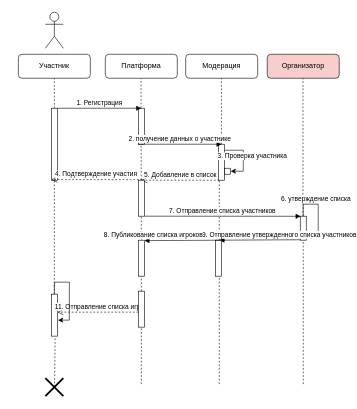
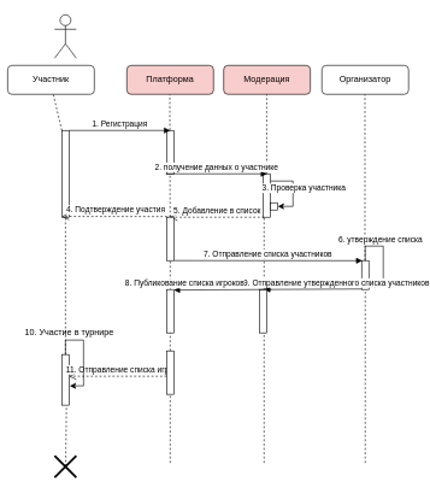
  <mxCell id="0" />
  <mxCell id="1" parent="0" />
  <mxCell id="2" value="" style="endArrow=none;dashed=1;html=1;rounded=0;startArrow=none;exitX=0.488;exitY=-0.008;exitDx=0;exitDy=0;exitPerimeter=0;" edge="1" parent="1" source="27"><mxGeometry width="50" height="50" relative="1" as="geometry"><mxPoint x="234.47" y="240" as="sourcePoint" /><mxPoint x="234.47" y="130" as="targetPoint" /></mxGeometry></mxCell>
  <mxCell id="3" value="" style="shape=umlActor;verticalLabelPosition=bottom;verticalAlign=top;html=1;outlineConnect=0;" vertex="1" parent="1"><mxGeometry x="75" y="20" width="30" height="60" as="geometry" /></mxCell>
- <mxCell id="4" value="Участник" style="rounded=1;whiteSpace=wrap;html=1;" vertex="1" parent="1"><mxGeometry x="30" y="90" width="120" height="40" as="geometry" /></mxCell>
- <mxCell id="5" value="Платформа" style="rounded=1;whiteSpace=wrap;html=1;" vertex="1" parent="1"><mxGeometry x="175" y="90" width="120" height="40" as="geometry" /></mxCell>
- <mxCell id="6" value="Организатор" style="rounded=1;whiteSpace=wrap;html=1;fillColor=#f8cecc;" vertex="1" parent="1"><mxGeometry x="445" y="90" width="120" height="40" as="geometry" /></mxCell>
- <mxCell id="7" value="Модерация" style="rounded=1;whiteSpace=wrap;html=1;" vertex="1" parent="1"><mxGeometry x="309" y="90" width="120" height="40" as="geometry" /></mxCell>
+ <mxCell id="4" value="Участник" style="rounded=1;whiteSpace=wrap;html=1;" vertex="1" parent="1"><mxGeometry x="10" y="90" width="120" height="40" as="geometry" /></mxCell>
+ <mxCell id="5" value="Платформа" style="rounded=1;whiteSpace=wrap;html=1;fillColor=#f8cecc;" vertex="1" parent="1"><mxGeometry x="175" y="90" width="120" height="40" as="geometry" /></mxCell>
+ <mxCell id="6" value="Организатор" style="rounded=1;whiteSpace=wrap;html=1;" vertex="1" parent="1"><mxGeometry x="445" y="90" width="120" height="40" as="geometry" /></mxCell>
+ <mxCell id="7" value="Модерация" style="rounded=1;whiteSpace=wrap;html=1;fillColor=#f8cecc;" vertex="1" parent="1"><mxGeometry x="309" y="90" width="120" height="40" as="geometry" /></mxCell>
  <mxCell id="8" value="" style="endArrow=none;dashed=1;html=1;rounded=0;startArrow=none;" edge="1" parent="1" source="11" target="4"><mxGeometry width="50" height="50" relative="1" as="geometry"><mxPoint x="90" y="770" as="sourcePoint" /><mxPoint x="545" y="200" as="targetPoint" /></mxGeometry></mxCell>
  <mxCell id="9" value="" style="endArrow=none;dashed=1;html=1;rounded=0;startArrow=none;" edge="1" parent="1" source="14"><mxGeometry width="50" height="50" relative="1" as="geometry"><mxPoint x="368.58" y="770" as="sourcePoint" /><mxPoint x="368.58" y="130" as="targetPoint" /></mxGeometry></mxCell>
  <mxCell id="10" value="" style="endArrow=none;dashed=1;html=1;rounded=0;startArrow=none;" edge="1" parent="1" source="21"><mxGeometry width="50" height="50" relative="1" as="geometry"><mxPoint x="504.58" y="770" as="sourcePoint" /><mxPoint x="504.58" y="130" as="targetPoint" /></mxGeometry></mxCell>
  <mxCell id="11" value="" style="html=1;points=[];perimeter=orthogonalPerimeter;" vertex="1" parent="1"><mxGeometry x="85" y="180" width="10" height="120" as="geometry" /></mxCell>
  <mxCell id="12" value="" style="endArrow=none;dashed=1;html=1;rounded=0;startArrow=none;" edge="1" parent="1" source="24" target="11"><mxGeometry width="50" height="50" relative="1" as="geometry"><mxPoint x="90" y="770" as="sourcePoint" /><mxPoint x="90" y="130" as="targetPoint" /></mxGeometry></mxCell>
  <mxCell id="13" value="" style="html=1;points=[];perimeter=orthogonalPerimeter;" vertex="1" parent="1"><mxGeometry x="230" y="180" width="10" height="60" as="geometry" /></mxCell>
  <mxCell id="14" value="" style="html=1;points=[];perimeter=orthogonalPerimeter;" vertex="1" parent="1"><mxGeometry x="364" y="240" width="10" height="60" as="geometry" /></mxCell>
  <mxCell id="15" value="" style="endArrow=none;dashed=1;html=1;rounded=0;" edge="1" parent="1" target="14"><mxGeometry width="50" height="50" relative="1" as="geometry"><mxPoint x="365" y="640" as="sourcePoint" /><mxPoint x="368.58" y="130" as="targetPoint" /><Array as="points"><mxPoint x="365" y="510" /></Array></mxGeometry></mxCell>
  <mxCell id="16" value="2. получение данных о участнике" style="html=1;verticalAlign=bottom;endArrow=block;rounded=0;" edge="1" parent="1"><mxGeometry width="80" relative="1" as="geometry"><mxPoint x="229" y="240" as="sourcePoint" /><mxPoint x="369" y="240" as="targetPoint" /></mxGeometry></mxCell>
  <mxCell id="17" value="1. Регистрация" style="html=1;verticalAlign=bottom;endArrow=block;rounded=0;" edge="1" parent="1"><mxGeometry width="80" relative="1" as="geometry"><mxPoint x="95" y="180" as="sourcePoint" /><mxPoint x="235" y="180" as="targetPoint" /></mxGeometry></mxCell>
  <mxCell id="18" value="" style="rounded=0;whiteSpace=wrap;html=1;" vertex="1" parent="1"><mxGeometry x="374" y="280" width="10" height="10" as="geometry" /></mxCell>
  <mxCell id="19" value="" style="endArrow=none;dashed=1;html=1;rounded=0;startArrow=none;" edge="1" parent="1" source="27"><mxGeometry width="50" height="50" relative="1" as="geometry"><mxPoint x="235" y="902.273" as="sourcePoint" /><mxPoint x="235" y="360" as="targetPoint" /></mxGeometry></mxCell>
  <mxCell id="20" value="5. Добавление в список" style="html=1;verticalAlign=bottom;endArrow=open;dashed=1;endSize=8;rounded=0;" edge="1" parent="1"><mxGeometry relative="1" as="geometry"><mxPoint x="365" y="300" as="sourcePoint" /><mxPoint x="235" y="300" as="targetPoint" /></mxGeometry></mxCell>
  <mxCell id="21" value="" style="html=1;points=[];perimeter=orthogonalPerimeter;" vertex="1" parent="1"><mxGeometry x="500" y="360" width="10" height="40" as="geometry" /></mxCell>
  <mxCell id="22" value="" style="endArrow=none;dashed=1;html=1;rounded=0;" edge="1" parent="1" target="21"><mxGeometry width="50" height="50" relative="1" as="geometry"><mxPoint x="505" y="640" as="sourcePoint" /><mxPoint x="504.58" y="270" as="targetPoint" /></mxGeometry></mxCell>
  <mxCell id="23" value="4. Подтверждение участия&amp;nbsp;" style="html=1;verticalAlign=bottom;endArrow=open;dashed=1;endSize=8;rounded=0;exitX=0.667;exitY=1.002;exitDx=0;exitDy=0;exitPerimeter=0;" edge="1" parent="1"><mxGeometry relative="1" as="geometry"><mxPoint x="236.67" y="299.07" as="sourcePoint" /><mxPoint x="85" y="298.95" as="targetPoint" /></mxGeometry></mxCell>
  <mxCell id="24" value="" style="html=1;points=[];perimeter=orthogonalPerimeter;" vertex="1" parent="1"><mxGeometry x="85" y="490" width="10" height="70" as="geometry" /></mxCell>
  <mxCell id="25" value="" style="endArrow=none;dashed=1;html=1;rounded=0;entryX=0.634;entryY=1.023;entryDx=0;entryDy=0;entryPerimeter=0;startArrow=none;exitX=0.508;exitY=0.49;exitDx=0;exitDy=0;exitPerimeter=0;" edge="1" parent="1" source="32" target="24"><mxGeometry width="50" height="50" relative="1" as="geometry"><mxPoint x="91.34" y="650" as="sourcePoint" /><mxPoint x="85" y="650" as="targetPoint" /></mxGeometry></mxCell>
  <mxCell id="26" value="7. Отправление списка участников" style="html=1;verticalAlign=bottom;endArrow=block;rounded=0;entryX=0.091;entryY=0.004;entryDx=0;entryDy=0;entryPerimeter=0;" edge="1" parent="1" target="21"><mxGeometry width="80" relative="1" as="geometry"><mxPoint x="240" y="360" as="sourcePoint" /><mxPoint x="495" y="360" as="targetPoint" /></mxGeometry></mxCell>
  <mxCell id="27" value="" style="html=1;points=[];perimeter=orthogonalPerimeter;" vertex="1" parent="1"><mxGeometry x="230" y="300" width="10" height="60" as="geometry" /></mxCell>
  <mxCell id="28" value="" style="endArrow=none;dashed=1;html=1;rounded=0;startArrow=none;" edge="1" parent="1" source="36" target="27"><mxGeometry width="50" height="50" relative="1" as="geometry"><mxPoint x="235" y="900" as="sourcePoint" /><mxPoint x="235" y="260" as="targetPoint" /></mxGeometry></mxCell>
  <mxCell id="29" value="11. Отправление списка игр" style="html=1;verticalAlign=bottom;endArrow=open;dashed=1;endSize=8;rounded=0;" edge="1" parent="1"><mxGeometry relative="1" as="geometry"><mxPoint x="230" y="520" as="sourcePoint" /><mxPoint x="95" y="520" as="targetPoint" /></mxGeometry></mxCell>
  <mxCell id="30" value="" style="html=1;points=[];perimeter=orthogonalPerimeter;" vertex="1" parent="1"><mxGeometry x="230" y="485" width="10" height="60" as="geometry" /></mxCell>
  <mxCell id="31" value="" style="endArrow=none;dashed=1;html=1;rounded=0;startArrow=none;" edge="1" parent="1" target="30"><mxGeometry width="50" height="50" relative="1" as="geometry"><mxPoint x="235" y="640" as="sourcePoint" /><mxPoint x="235" y="360" as="targetPoint" /></mxGeometry></mxCell>
  <mxCell id="32" value="" style="shape=umlDestroy;whiteSpace=wrap;html=1;strokeWidth=3;" vertex="1" parent="1"><mxGeometry x="75" y="630" width="30" height="30" as="geometry" /></mxCell>
  <mxCell id="33" style="edgeStyle=orthogonalEdgeStyle;rounded=0;orthogonalLoop=1;jettySize=auto;html=1;entryX=1.067;entryY=0.833;entryDx=0;entryDy=0;entryPerimeter=0;" edge="1" parent="1" source="21" target="21"><mxGeometry relative="1" as="geometry" /></mxCell>
  <mxCell id="34" value="6. утверждение списка" style="edgeLabel;html=1;align=center;verticalAlign=middle;resizable=0;points=[];" vertex="1" connectable="0" parent="33"><mxGeometry x="-0.272" relative="1" as="geometry"><mxPoint x="-3" y="-10" as="offset" /></mxGeometry></mxCell>
  <mxCell id="35" value="9. Отправление утвержденного списка участников" style="html=1;verticalAlign=bottom;endArrow=block;rounded=0;exitX=-0.014;exitY=0.982;exitDx=0;exitDy=0;exitPerimeter=0;" edge="1" parent="1" source="21"><mxGeometry x="-0.483" y="1" width="80" relative="1" as="geometry"><mxPoint x="249.09" y="410" as="sourcePoint" /><mxPoint x="365" y="400" as="targetPoint" /><mxPoint as="offset" /></mxGeometry></mxCell>
  <mxCell id="36" value="" style="html=1;points=[];perimeter=orthogonalPerimeter;" vertex="1" parent="1"><mxGeometry x="230" y="400" width="10" height="60" as="geometry" /></mxCell>
  <mxCell id="37" value="" style="endArrow=none;dashed=1;html=1;rounded=0;startArrow=none;" edge="1" parent="1" source="30" target="36"><mxGeometry width="50" height="50" relative="1" as="geometry"><mxPoint x="235" y="485" as="sourcePoint" /><mxPoint x="235" y="360" as="targetPoint" /></mxGeometry></mxCell>
  <mxCell id="38" value="" style="html=1;points=[];perimeter=orthogonalPerimeter;" vertex="1" parent="1"><mxGeometry x="359" y="400" width="10" height="60" as="geometry" /></mxCell>
  <mxCell id="39" value="8. Публикование списка игроков" style="html=1;verticalAlign=bottom;endArrow=block;rounded=0;exitX=-0.014;exitY=0.982;exitDx=0;exitDy=0;exitPerimeter=0;" edge="1" parent="1"><mxGeometry x="0.778" width="80" relative="1" as="geometry"><mxPoint x="374.86" y="400" as="sourcePoint" /><mxPoint x="240" y="400.72" as="targetPoint" /><mxPoint as="offset" /></mxGeometry></mxCell>
  <mxCell id="40" style="edgeStyle=orthogonalEdgeStyle;rounded=0;orthogonalLoop=1;jettySize=auto;html=1;entryX=1.1;entryY=0.619;entryDx=0;entryDy=0;entryPerimeter=0;" edge="1" parent="1" source="24" target="24"><mxGeometry relative="1" as="geometry" /></mxCell>
+ <mxCell id="41" value="10. Участие в турнире" style="text;html=1;align=center;verticalAlign=middle;resizable=0;points=[];autosize=1;strokeColor=none;fillColor=none;" vertex="1" parent="1"><mxGeometry x="20" y="445" width="150" height="30" as="geometry" /></mxCell>
  <mxCell id="42" value="3. Проверка участника" style="edgeStyle=orthogonalEdgeStyle;rounded=0;orthogonalLoop=1;jettySize=auto;html=1;" edge="1" parent="1" source="14" target="18"><mxGeometry x="-0.058" y="15" relative="1" as="geometry"><mxPoint x="385" y="280" as="targetPoint" /><Array as="points"><mxPoint x="405" y="250" /><mxPoint x="405" y="285" /></Array><mxPoint as="offset" /></mxGeometry></mxCell>
